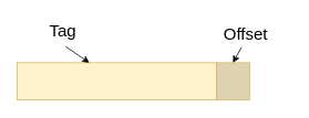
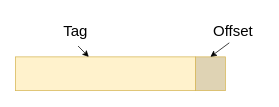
  <mxCell id="0" />
  <mxCell id="1" parent="0" />
  <mxCell id="2" value="" style="rounded=0;whiteSpace=wrap;html=1;fillColor=#fff2cc;strokeColor=#d6b656;" vertex="1" parent="1"><mxGeometry x="20" y="75" width="240" height="45" as="geometry" /></mxCell>
  <mxCell id="3" value="" style="rounded=0;whiteSpace=wrap;html=1;fillColor=#DFD3B4;strokeColor=#d6b656;" vertex="1" parent="1"><mxGeometry x="260" y="75" width="40" height="45" as="geometry" /></mxCell>
- <mxCell id="4" value="&lt;font style=&quot;font-size: 20px;&quot;&gt;Tag&lt;/font&gt;" style="text;html=1;align=center;verticalAlign=middle;resizable=0;points=[];autosize=1;strokeColor=none;fillColor=none;" vertex="1" parent="1"><mxGeometry x="45" y="15" width="60" height="40" as="geometry" /></mxCell>
- <mxCell id="5" value="&lt;font style=&quot;font-size: 20px;&quot;&gt;Offset&lt;/font&gt;" style="text;html=1;align=center;verticalAlign=middle;resizable=0;points=[];autosize=1;strokeColor=none;fillColor=none;" vertex="1" parent="1"><mxGeometry x="255" y="20" width="80" height="40" as="geometry" /></mxCell>
+ <mxCell id="4" value="&lt;font style=&quot;font-size: 20px;&quot;&gt;Tag&lt;/font&gt;" style="text;html=1;align=center;verticalAlign=middle;resizable=0;points=[];autosize=1;strokeColor=none;fillColor=none;" vertex="1" parent="1"><mxGeometry x="70" y="20" width="60" height="40" as="geometry" /></mxCell>
+ <mxCell id="5" value="&lt;font style=&quot;font-size: 20px;&quot;&gt;Offset&lt;/font&gt;" style="text;html=1;align=center;verticalAlign=middle;resizable=0;points=[];autosize=1;strokeColor=none;fillColor=none;" vertex="1" parent="1"><mxGeometry x="270" y="20" width="80" height="40" as="geometry" /></mxCell>
  <mxCell id="6" value="" style="endArrow=classic;html=1;rounded=0;exitX=0.56;exitY=1.013;exitDx=0;exitDy=0;exitPerimeter=0;" edge="1" parent="1" source="4" target="2"><mxGeometry width="50" height="50" relative="1" as="geometry"><mxPoint x="210" y="215" as="sourcePoint" /><mxPoint x="260" y="165" as="targetPoint" /></mxGeometry></mxCell>
  <mxCell id="7" value="" style="endArrow=classic;html=1;rounded=0;exitX=0.44;exitY=0.907;exitDx=0;exitDy=0;exitPerimeter=0;entryX=0.5;entryY=0;entryDx=0;entryDy=0;" edge="1" parent="1" source="5" target="3"><mxGeometry width="50" height="50" relative="1" as="geometry"><mxPoint x="122" y="25" as="sourcePoint" /><mxPoint x="141" y="85" as="targetPoint" /></mxGeometry></mxCell>
